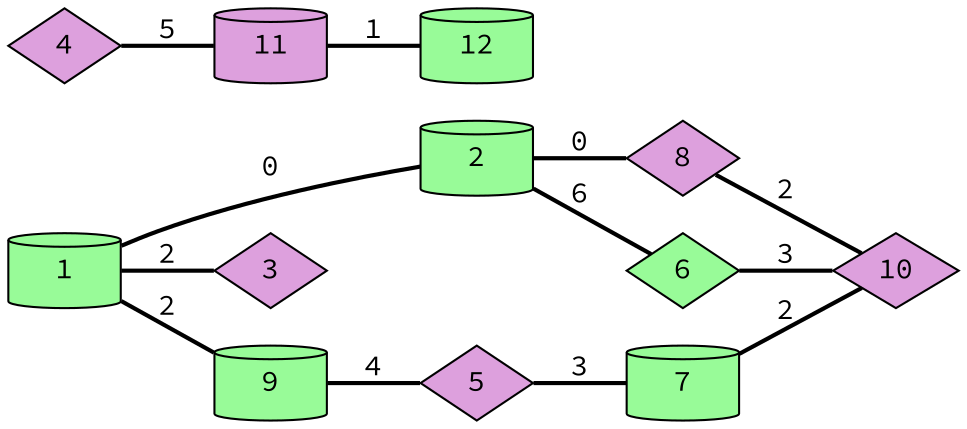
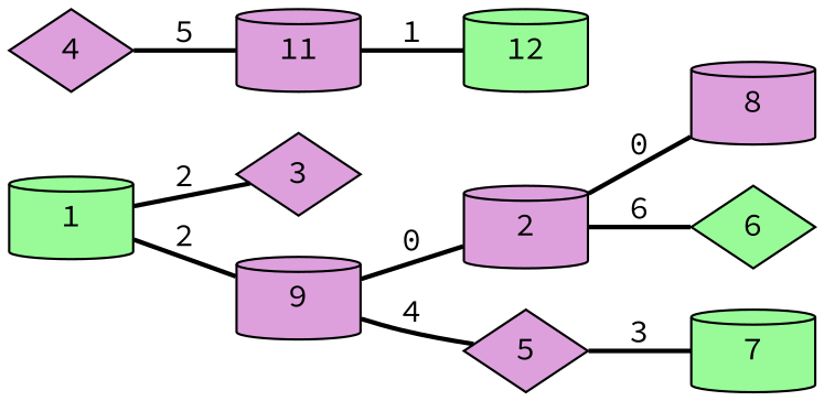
  graph {
    fontname="Source Code Pro"
    rankdir=LR
    node [fillcolor=plum fontname="Source Code Pro" shape=cylinder style=filled]
    edge [color=black fontname="Source Code Pro" style=bold]
    1 [fillcolor=palegreen]
-   2 [fillcolor=palegreen]
+   2
    3 [shape=diamond]
-   9 [fillcolor=palegreen]
-   8 [shape=diamond]
+   9
+   8
    6 [fillcolor=palegreen shape=diamond]
-   10 [shape=diamond]
    5 [shape=diamond]
    4 [shape=diamond]
    11
    7 [fillcolor=palegreen]
    12 [fillcolor=palegreen]
-   1 -- 2 [label=0]
+   9 -- 2 [label=0]
    1 -- 3 [label=2]
    1 -- 9 [label=2]
    2 -- 8 [label=0]
    2 -- 6 [label=6]
    9 -- 5 [label=4]
-   8 -- 10 [label=2]
-   6 -- 10 [label=3]
    5 -- 7 [label=3]
    4 -- 11 [label=5]
    11 -- 12 [label=1]
-   7 -- 10 [label=2]
  }
